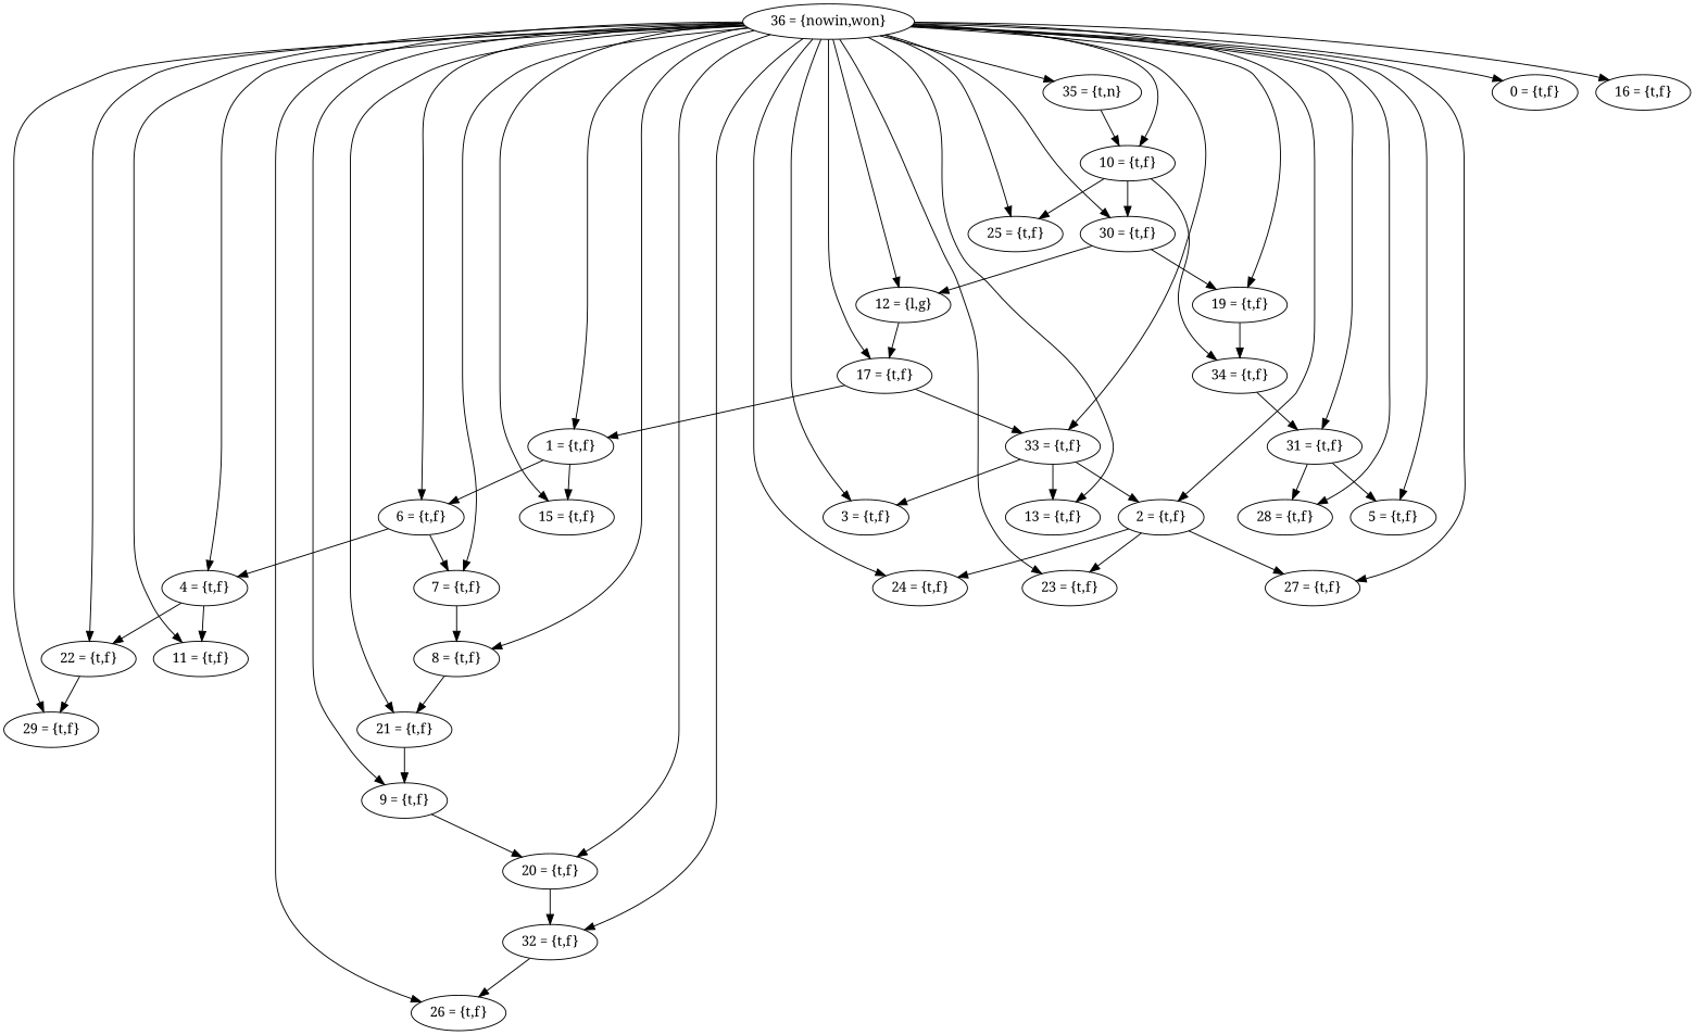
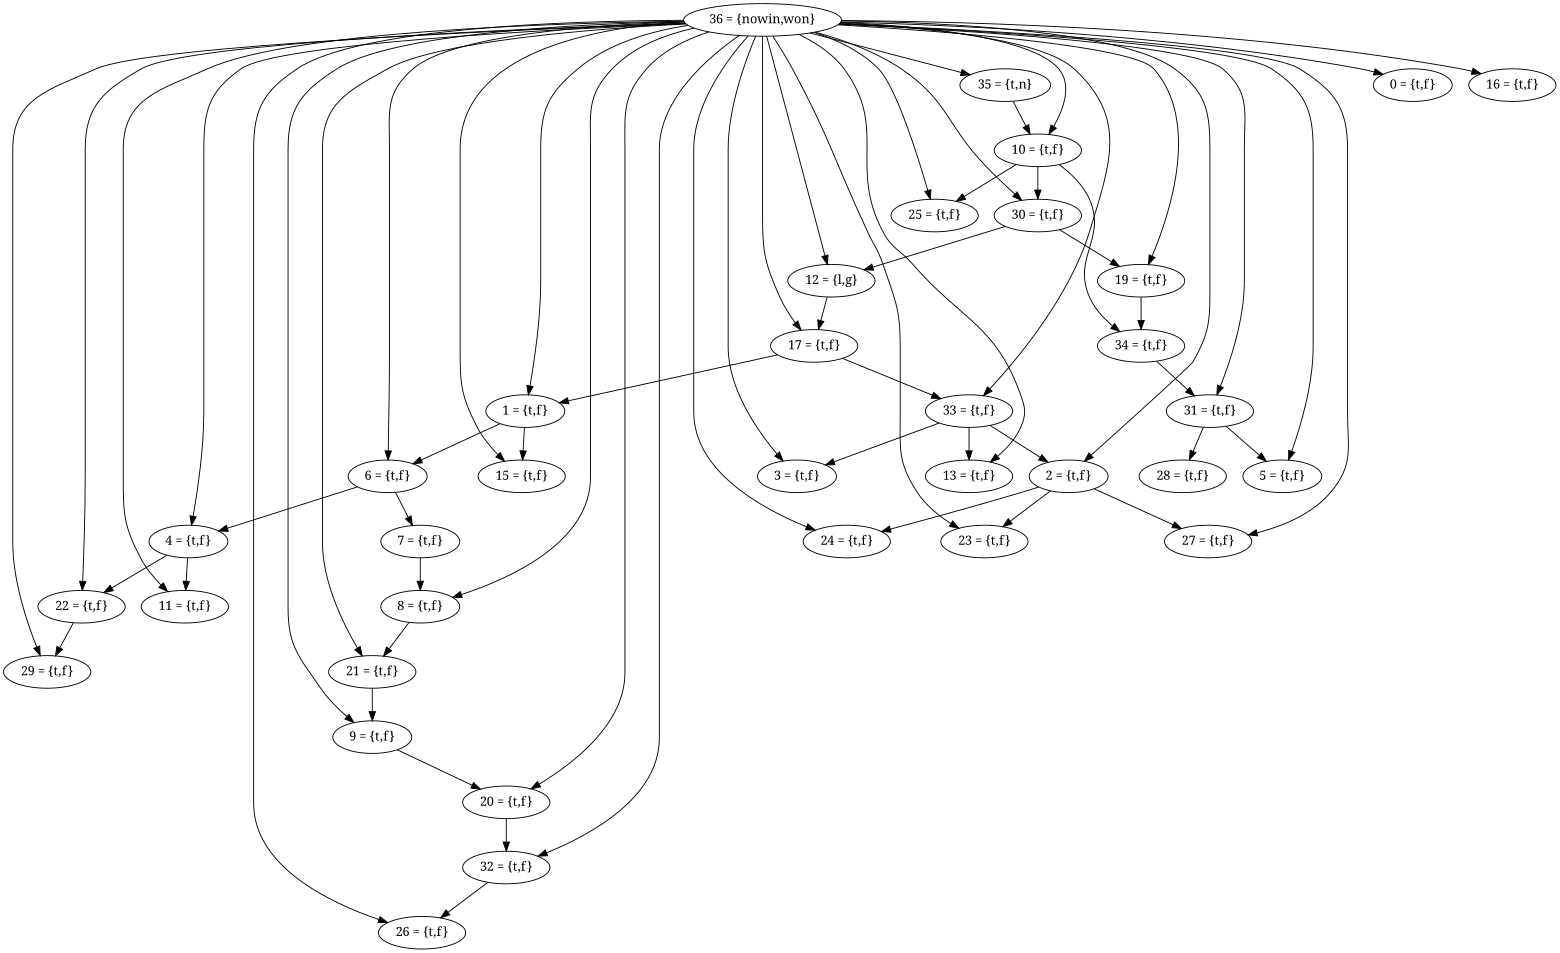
  strict digraph {
    fontname="Noto Serif"
    node [fontname="Noto Serif"]
    edge [fontname="Noto Serif"]
    "36 = {nowin,won}"
    "12 = {l,g}"
    "8 = {t,f}"
    "24 = {t,f}"
    "28 = {t,f}"
    "20 = {t,f}"
    "2 = {t,f}"
    "35 = {t,n}"
    "30 = {t,f}"
    "23 = {t,f}"
    "26 = {t,f}"
    "6 = {t,f}"
    "1 = {t,f}"
    "9 = {t,f}"
    "22 = {t,f}"
    "0 = {t,f}"
    "32 = {t,f}"
    "10 = {t,f}"
    "31 = {t,f}"
    "4 = {t,f}"
    "33 = {t,f}"
    "7 = {t,f}"
    "27 = {t,f}"
    "3 = {t,f}"
    "11 = {t,f}"
    "15 = {t,f}"
    "29 = {t,f}"
    "16 = {t,f}"
    "13 = {t,f}"
    "19 = {t,f}"
    "17 = {t,f}"
    "21 = {t,f}"
    "5 = {t,f}"
    "25 = {t,f}"
    "34 = {t,f}"
    "36 = {nowin,won}" -> "12 = {l,g}"
    "36 = {nowin,won}" -> "8 = {t,f}"
    "36 = {nowin,won}" -> "24 = {t,f}"
-   "36 = {nowin,won}" -> "28 = {t,f}"
    "36 = {nowin,won}" -> "20 = {t,f}"
    "36 = {nowin,won}" -> "2 = {t,f}"
    "36 = {nowin,won}" -> "35 = {t,n}"
    "36 = {nowin,won}" -> "30 = {t,f}"
    "36 = {nowin,won}" -> "23 = {t,f}"
    "36 = {nowin,won}" -> "26 = {t,f}"
    "36 = {nowin,won}" -> "6 = {t,f}"
    "36 = {nowin,won}" -> "1 = {t,f}"
    "36 = {nowin,won}" -> "9 = {t,f}"
    "36 = {nowin,won}" -> "22 = {t,f}"
    "36 = {nowin,won}" -> "0 = {t,f}"
    "36 = {nowin,won}" -> "32 = {t,f}"
    "36 = {nowin,won}" -> "10 = {t,f}"
    "36 = {nowin,won}" -> "31 = {t,f}"
    "36 = {nowin,won}" -> "4 = {t,f}"
    "36 = {nowin,won}" -> "33 = {t,f}"
-   "36 = {nowin,won}" -> "7 = {t,f}"
    "36 = {nowin,won}" -> "27 = {t,f}"
    "36 = {nowin,won}" -> "3 = {t,f}"
    "36 = {nowin,won}" -> "11 = {t,f}"
    "36 = {nowin,won}" -> "15 = {t,f}"
    "36 = {nowin,won}" -> "29 = {t,f}"
    "36 = {nowin,won}" -> "16 = {t,f}"
    "36 = {nowin,won}" -> "13 = {t,f}"
    "36 = {nowin,won}" -> "19 = {t,f}"
    "36 = {nowin,won}" -> "17 = {t,f}"
    "36 = {nowin,won}" -> "21 = {t,f}"
    "36 = {nowin,won}" -> "5 = {t,f}"
    "36 = {nowin,won}" -> "25 = {t,f}"
    "12 = {l,g}" -> "17 = {t,f}"
    "8 = {t,f}" -> "21 = {t,f}"
    "20 = {t,f}" -> "32 = {t,f}"
    "2 = {t,f}" -> "24 = {t,f}"
    "2 = {t,f}" -> "23 = {t,f}"
    "2 = {t,f}" -> "27 = {t,f}"
    "35 = {t,n}" -> "10 = {t,f}"
    "30 = {t,f}" -> "12 = {l,g}"
    "30 = {t,f}" -> "19 = {t,f}"
    "6 = {t,f}" -> "4 = {t,f}"
    "6 = {t,f}" -> "7 = {t,f}"
    "1 = {t,f}" -> "6 = {t,f}"
    "1 = {t,f}" -> "15 = {t,f}"
    "9 = {t,f}" -> "20 = {t,f}"
    "22 = {t,f}" -> "29 = {t,f}"
    "32 = {t,f}" -> "26 = {t,f}"
    "10 = {t,f}" -> "30 = {t,f}"
    "10 = {t,f}" -> "25 = {t,f}"
    "10 = {t,f}" -> "34 = {t,f}"
    "31 = {t,f}" -> "28 = {t,f}"
    "31 = {t,f}" -> "5 = {t,f}"
    "4 = {t,f}" -> "22 = {t,f}"
    "4 = {t,f}" -> "11 = {t,f}"
    "33 = {t,f}" -> "2 = {t,f}"
    "33 = {t,f}" -> "3 = {t,f}"
    "33 = {t,f}" -> "13 = {t,f}"
    "7 = {t,f}" -> "8 = {t,f}"
    "19 = {t,f}" -> "34 = {t,f}"
    "17 = {t,f}" -> "1 = {t,f}"
    "17 = {t,f}" -> "33 = {t,f}"
    "21 = {t,f}" -> "9 = {t,f}"
    "34 = {t,f}" -> "31 = {t,f}"
  }
